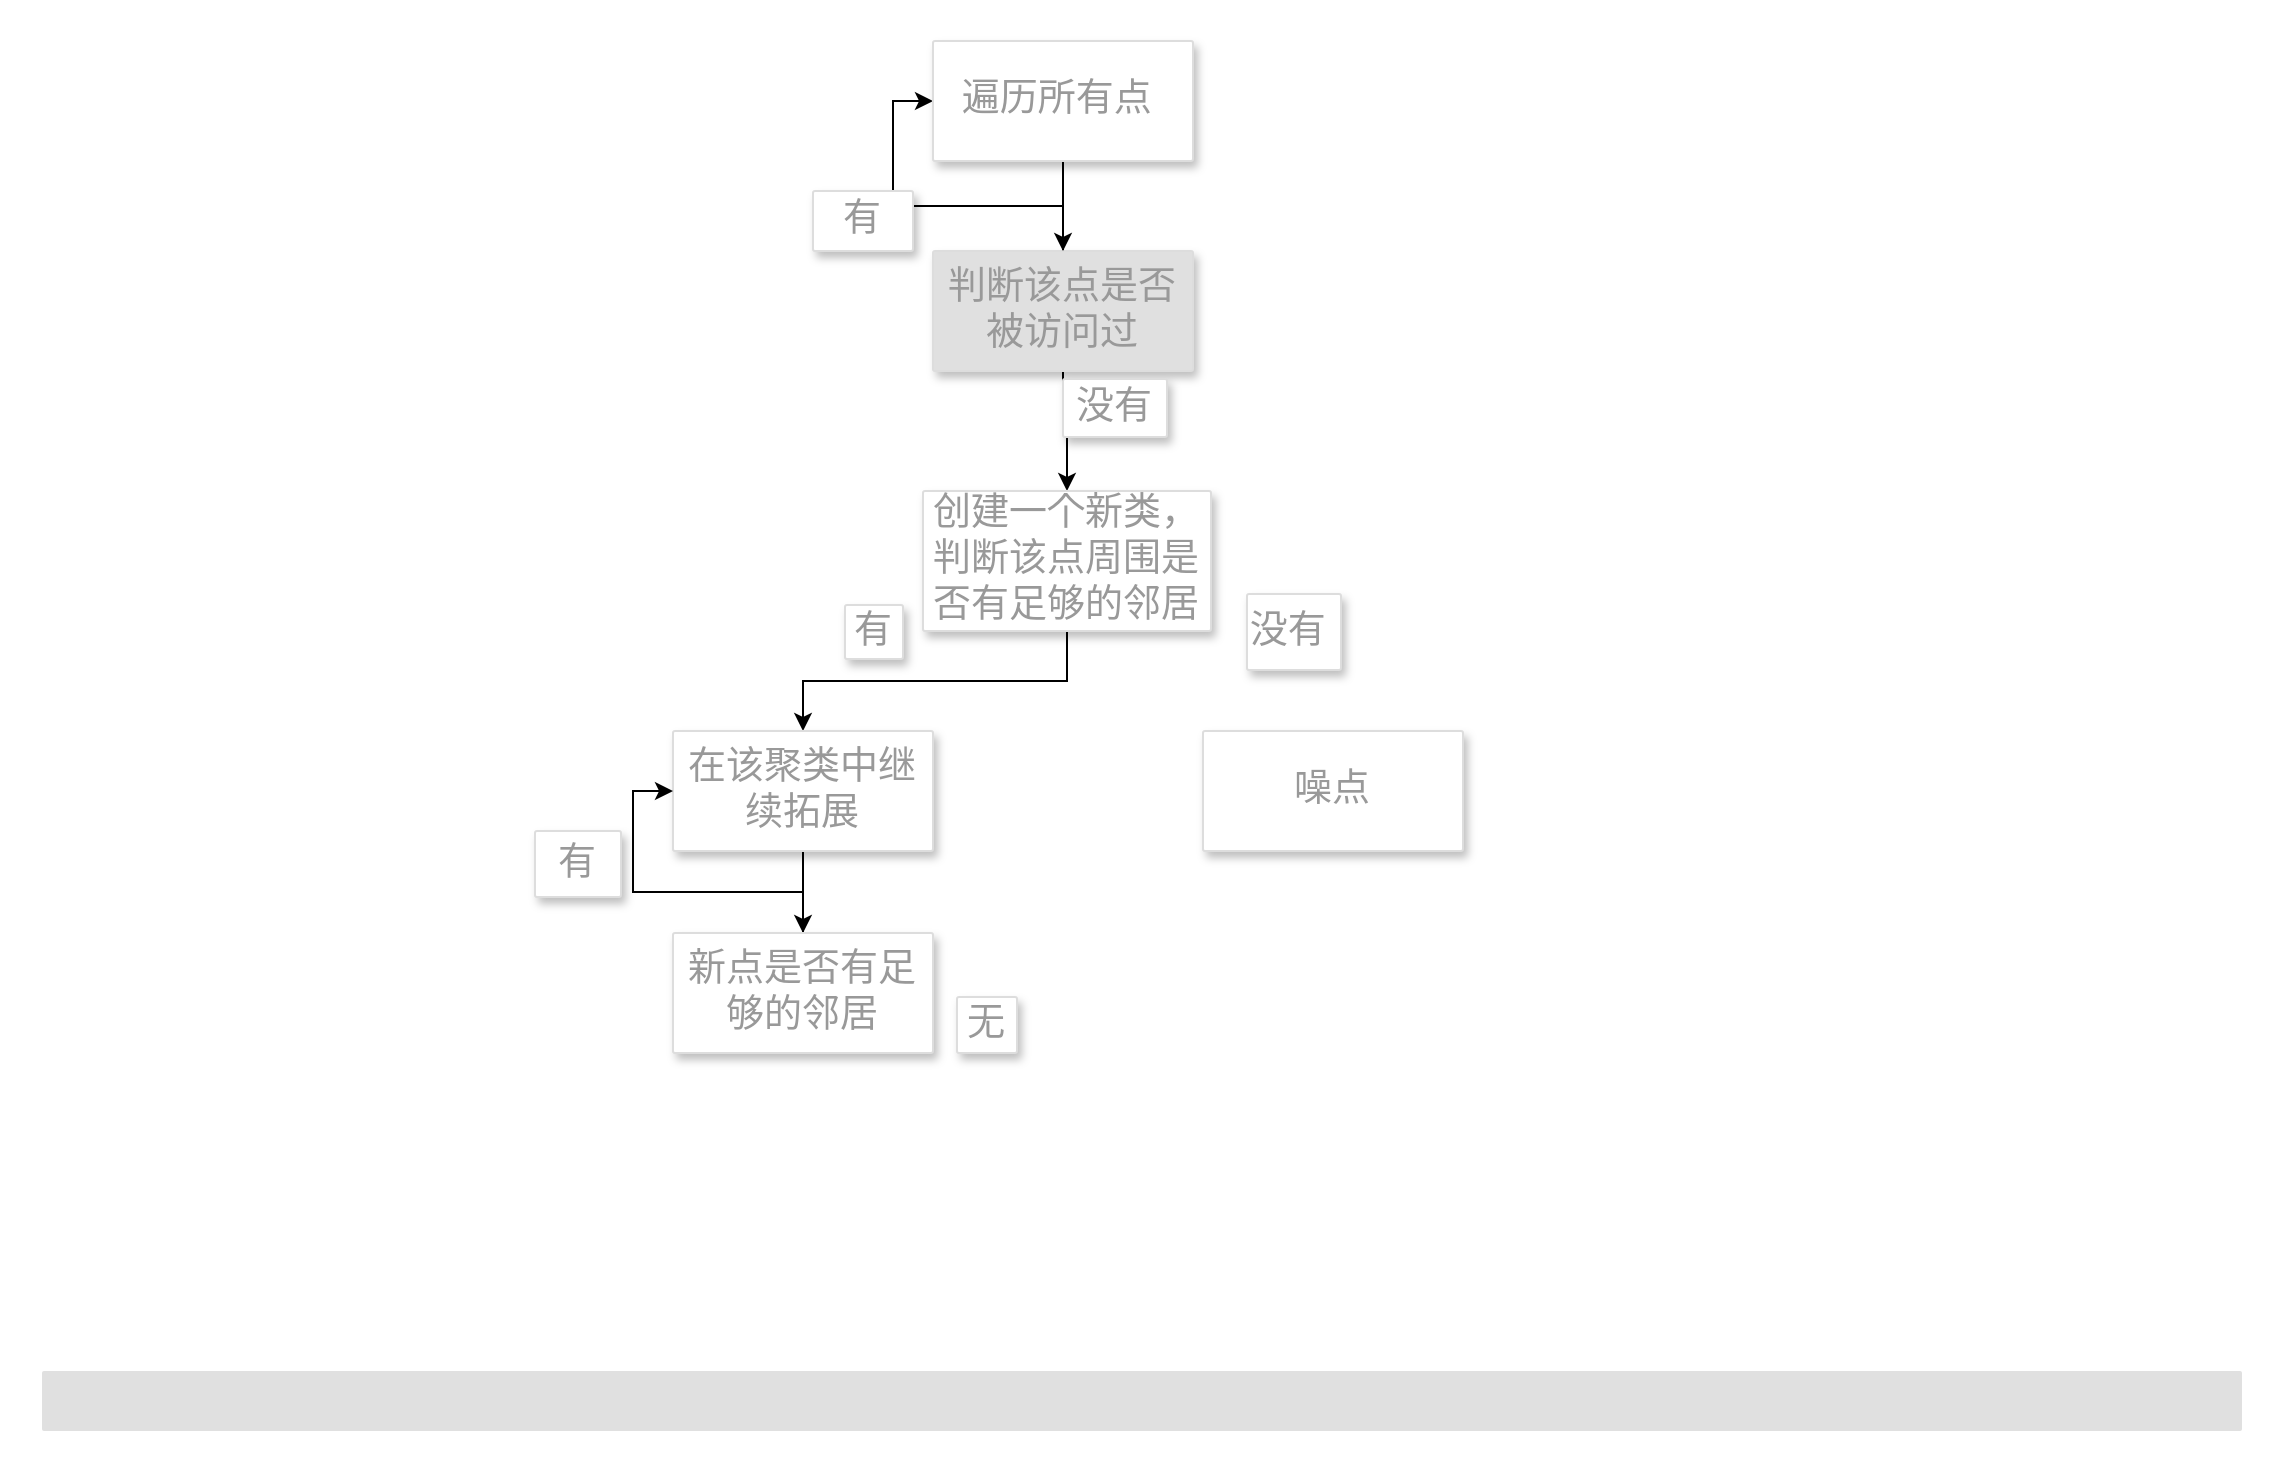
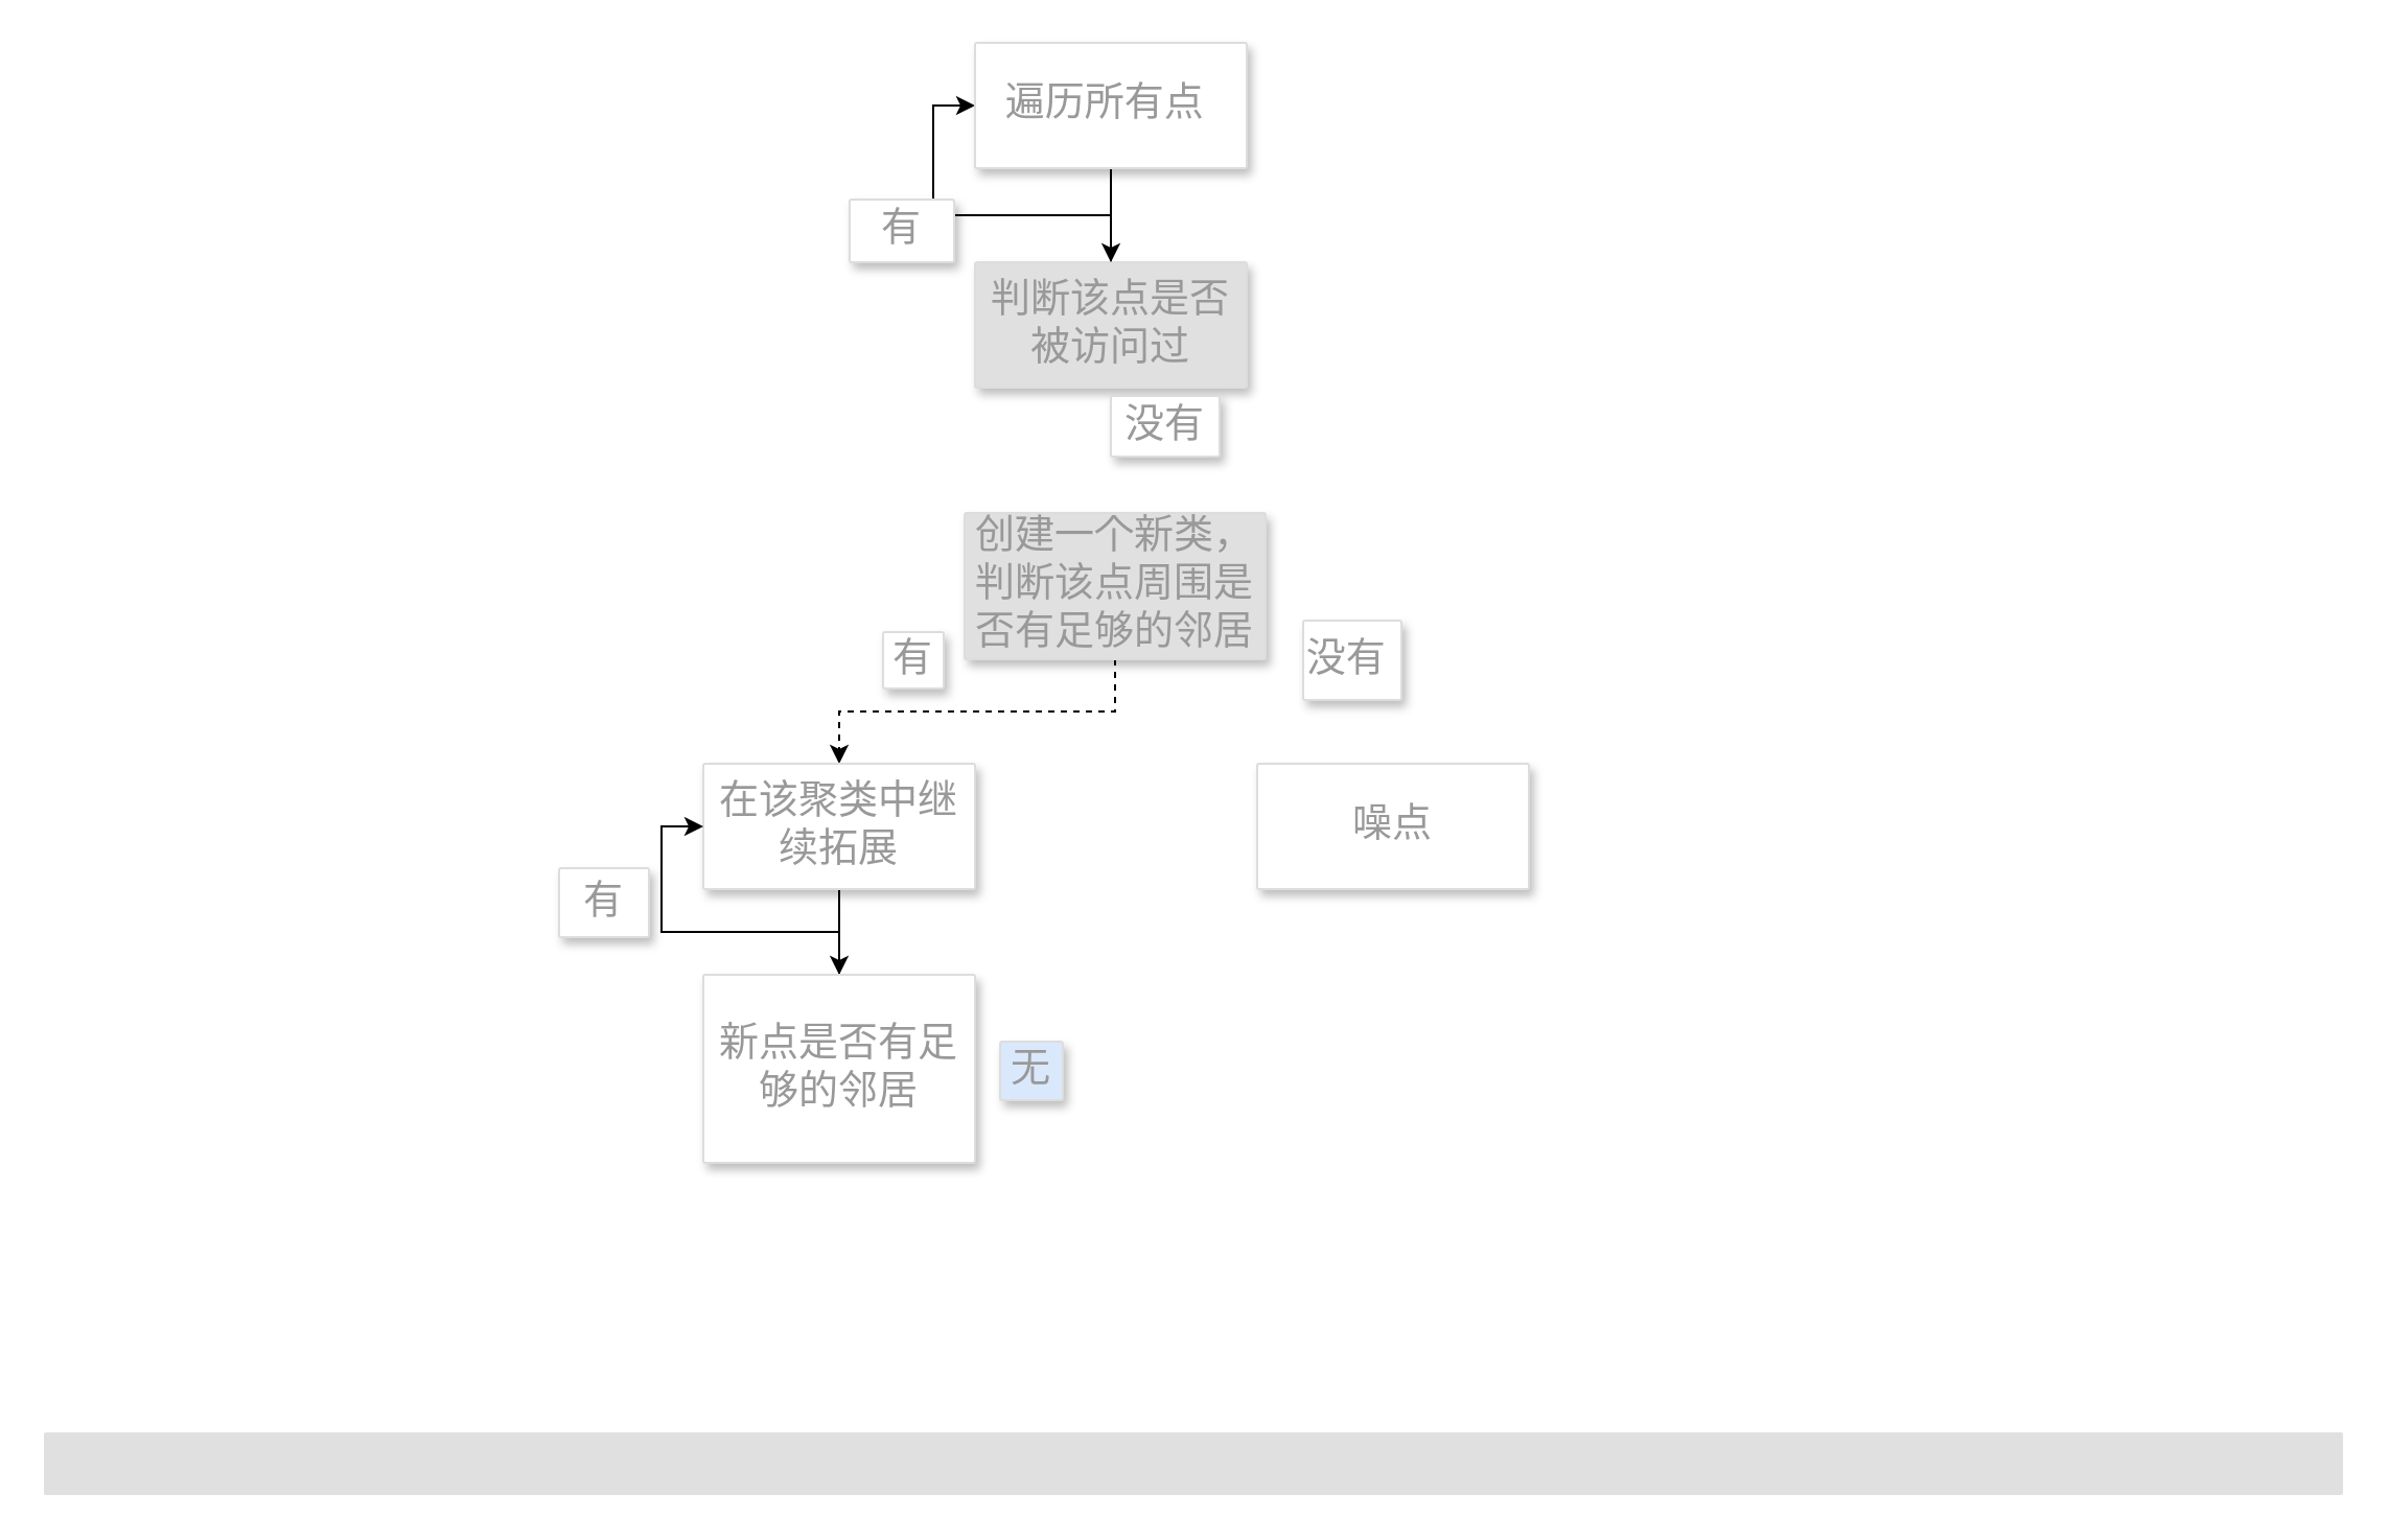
  <mxCell id="0" />
  <mxCell id="1" parent="0" />
  <mxCell id="2" value="" style="rounded=1;absoluteArcSize=1;arcSize=2;html=1;strokeColor=none;gradientColor=none;shadow=0;dashed=0;strokeColor=none;fontSize=12;fontColor=#9E9E9E;align=left;verticalAlign=top;spacing=10;spacingTop=-4;fillColor=#E0E0E0;" parent="1" vertex="1"><mxGeometry x="20.5" y="685" width="1100" height="30" as="geometry" /></mxCell>
  <mxCell id="3" style="edgeStyle=orthogonalEdgeStyle;rounded=0;orthogonalLoop=1;jettySize=auto;html=1;entryX=0;entryY=0.5;entryDx=0;entryDy=0;fontSize=19;" edge="1" parent="1" source="5" target="11"><mxGeometry relative="1" as="geometry" /></mxCell>
- <mxCell id="4" style="edgeStyle=orthogonalEdgeStyle;rounded=0;orthogonalLoop=1;jettySize=auto;html=1;entryX=0.5;entryY=0;entryDx=0;entryDy=0;fontSize=19;" edge="1" parent="1" source="5" target="7"><mxGeometry relative="1" as="geometry" /></mxCell>
  <mxCell id="5" value="判断该点是否被访问过" style="strokeColor=#dddddd;fillColor=#e0e0e0;shadow=1;strokeWidth=1;rounded=1;absoluteArcSize=1;arcSize=2;labelPosition=center;verticalLabelPosition=middle;align=center;verticalAlign=middle;spacingLeft=0;fontColor=#999999;fontSize=19;whiteSpace=wrap;spacingBottom=2;html=1;" parent="1" vertex="1"><mxGeometry x="466" y="125" width="130" height="60" as="geometry" /></mxCell>
- <mxCell id="6" style="edgeStyle=orthogonalEdgeStyle;rounded=0;orthogonalLoop=1;jettySize=auto;html=1;fontSize=19;" edge="1" parent="1" source="7" target="9"><mxGeometry relative="1" as="geometry" /></mxCell>
- <mxCell id="7" value="创建一个新类，判断该点周围是否有足够的邻居" style="strokeColor=#dddddd;fillColor=#ffffff;shadow=1;strokeWidth=1;rounded=1;absoluteArcSize=1;arcSize=2;labelPosition=center;verticalLabelPosition=middle;align=center;verticalAlign=middle;spacingLeft=0;fontColor=#999999;fontSize=19;whiteSpace=wrap;spacingBottom=2;html=1;" vertex="1" parent="1"><mxGeometry x="461" y="245" width="144" height="70" as="geometry" /></mxCell>
+ <mxCell id="6" style="edgeStyle=orthogonalEdgeStyle;rounded=0;orthogonalLoop=1;jettySize=auto;html=1;fontSize=19;dashed=1;" edge="1" parent="1" source="7" target="9"><mxGeometry relative="1" as="geometry" /></mxCell>
+ <mxCell id="7" value="创建一个新类，判断该点周围是否有足够的邻居" style="strokeColor=#dddddd;fillColor=#e0e0e0;shadow=1;strokeWidth=1;rounded=1;absoluteArcSize=1;arcSize=2;labelPosition=center;verticalLabelPosition=middle;align=center;verticalAlign=middle;spacingLeft=0;fontColor=#999999;fontSize=19;whiteSpace=wrap;spacingBottom=2;html=1;" vertex="1" parent="1"><mxGeometry x="461" y="245" width="144" height="70" as="geometry" /></mxCell>
  <mxCell id="8" style="edgeStyle=orthogonalEdgeStyle;rounded=0;orthogonalLoop=1;jettySize=auto;html=1;entryX=0.5;entryY=0;entryDx=0;entryDy=0;fontSize=19;" edge="1" parent="1" source="9" target="14"><mxGeometry relative="1" as="geometry" /></mxCell>
  <mxCell id="9" value="在该聚类中继续拓展" style="strokeColor=#dddddd;fillColor=#ffffff;shadow=1;strokeWidth=1;rounded=1;absoluteArcSize=1;arcSize=2;labelPosition=center;verticalLabelPosition=middle;align=center;verticalAlign=middle;spacingLeft=0;fontColor=#999999;fontSize=19;whiteSpace=wrap;spacingBottom=2;html=1;" vertex="1" parent="1"><mxGeometry x="336" y="365" width="130" height="60" as="geometry" /></mxCell>
  <mxCell id="10" style="edgeStyle=orthogonalEdgeStyle;rounded=0;orthogonalLoop=1;jettySize=auto;html=1;entryX=0.5;entryY=0;entryDx=0;entryDy=0;fontSize=19;" edge="1" parent="1" source="11" target="5"><mxGeometry relative="1" as="geometry" /></mxCell>
  <mxCell id="11" value="遍历所有点&amp;nbsp;" style="strokeColor=#dddddd;fillColor=#ffffff;shadow=1;strokeWidth=1;rounded=1;absoluteArcSize=1;arcSize=2;labelPosition=center;verticalLabelPosition=middle;align=center;verticalAlign=middle;spacingLeft=0;fontColor=#999999;fontSize=19;whiteSpace=wrap;spacingBottom=2;html=1;" vertex="1" parent="1"><mxGeometry x="466" y="20" width="130" height="60" as="geometry" /></mxCell>
  <mxCell id="12" value="有" style="strokeColor=#dddddd;fillColor=#ffffff;shadow=1;strokeWidth=1;rounded=1;absoluteArcSize=1;arcSize=2;labelPosition=center;verticalLabelPosition=middle;align=center;verticalAlign=middle;spacingLeft=0;fontColor=#999999;fontSize=19;whiteSpace=wrap;spacingBottom=2;html=1;" vertex="1" parent="1"><mxGeometry x="406" y="95" width="50" height="30" as="geometry" /></mxCell>
  <mxCell id="13" style="edgeStyle=orthogonalEdgeStyle;rounded=0;orthogonalLoop=1;jettySize=auto;html=1;entryX=0;entryY=0.5;entryDx=0;entryDy=0;fontSize=19;" edge="1" parent="1" source="14" target="9"><mxGeometry relative="1" as="geometry" /></mxCell>
- <mxCell id="14" value="新点是否有足够的邻居" style="strokeColor=#dddddd;fillColor=#ffffff;shadow=1;strokeWidth=1;rounded=1;absoluteArcSize=1;arcSize=2;labelPosition=center;verticalLabelPosition=middle;align=center;verticalAlign=middle;spacingLeft=0;fontColor=#999999;fontSize=19;whiteSpace=wrap;spacingBottom=2;html=1;" vertex="1" parent="1"><mxGeometry x="336" y="466" width="130" height="60" as="geometry" /></mxCell>
+ <mxCell id="14" value="新点是否有足够的邻居" style="strokeColor=#dddddd;fillColor=#ffffff;shadow=1;strokeWidth=1;rounded=1;absoluteArcSize=1;arcSize=2;labelPosition=center;verticalLabelPosition=middle;align=center;verticalAlign=middle;spacingLeft=0;fontColor=#999999;fontSize=19;whiteSpace=wrap;spacingBottom=2;html=1;" vertex="1" parent="1"><mxGeometry x="336" y="466" width="130" height="90" as="geometry" /></mxCell>
  <mxCell id="15" value="没有" style="strokeColor=#dddddd;fillColor=#ffffff;shadow=1;strokeWidth=1;rounded=1;absoluteArcSize=1;arcSize=2;labelPosition=center;verticalLabelPosition=middle;align=center;verticalAlign=middle;spacingLeft=0;fontColor=#999999;fontSize=19;whiteSpace=wrap;spacingBottom=2;html=1;" vertex="1" parent="1"><mxGeometry x="531" y="189" width="52" height="29" as="geometry" /></mxCell>
  <mxCell id="16" value="有" style="strokeColor=#dddddd;fillColor=#ffffff;shadow=1;strokeWidth=1;rounded=1;absoluteArcSize=1;arcSize=2;labelPosition=center;verticalLabelPosition=middle;align=center;verticalAlign=middle;spacingLeft=0;fontColor=#999999;fontSize=19;whiteSpace=wrap;spacingBottom=2;html=1;" vertex="1" parent="1"><mxGeometry x="267" y="415" width="43" height="33" as="geometry" /></mxCell>
- <mxCell id="17" value="无" style="strokeColor=#dddddd;fillColor=#ffffff;shadow=1;strokeWidth=1;rounded=1;absoluteArcSize=1;arcSize=2;labelPosition=center;verticalLabelPosition=middle;align=center;verticalAlign=middle;spacingLeft=0;fontColor=#999999;fontSize=19;whiteSpace=wrap;spacingBottom=2;html=1;" vertex="1" parent="1"><mxGeometry x="478" y="498" width="30" height="28" as="geometry" /></mxCell>
+ <mxCell id="17" value="无" style="strokeColor=#dddddd;fillColor=#dae8fc;shadow=1;strokeWidth=1;rounded=1;absoluteArcSize=1;arcSize=2;labelPosition=center;verticalLabelPosition=middle;align=center;verticalAlign=middle;spacingLeft=0;fontColor=#999999;fontSize=19;whiteSpace=wrap;spacingBottom=2;html=1;" vertex="1" parent="1"><mxGeometry x="478" y="498" width="30" height="28" as="geometry" /></mxCell>
  <mxCell id="18" value="没有&amp;nbsp;" style="strokeColor=#dddddd;fillColor=#ffffff;shadow=1;strokeWidth=1;rounded=1;absoluteArcSize=1;arcSize=2;labelPosition=center;verticalLabelPosition=middle;align=center;verticalAlign=middle;spacingLeft=0;fontColor=#999999;fontSize=19;whiteSpace=wrap;spacingBottom=2;html=1;" vertex="1" parent="1"><mxGeometry x="623" y="296.5" width="47" height="38" as="geometry" /></mxCell>
  <mxCell id="19" value="有" style="strokeColor=#dddddd;fillColor=#ffffff;shadow=1;strokeWidth=1;rounded=1;absoluteArcSize=1;arcSize=2;labelPosition=center;verticalLabelPosition=middle;align=center;verticalAlign=middle;spacingLeft=0;fontColor=#999999;fontSize=19;whiteSpace=wrap;spacingBottom=2;html=1;" vertex="1" parent="1"><mxGeometry x="422" y="302" width="29" height="27" as="geometry" /></mxCell>
  <mxCell id="20" value="噪点" style="strokeColor=#dddddd;fillColor=#ffffff;shadow=1;strokeWidth=1;rounded=1;absoluteArcSize=1;arcSize=2;labelPosition=center;verticalLabelPosition=middle;align=center;verticalAlign=middle;spacingLeft=0;fontColor=#999999;fontSize=19;whiteSpace=wrap;spacingBottom=2;html=1;" vertex="1" parent="1"><mxGeometry x="601" y="365" width="130" height="60" as="geometry" /></mxCell>
